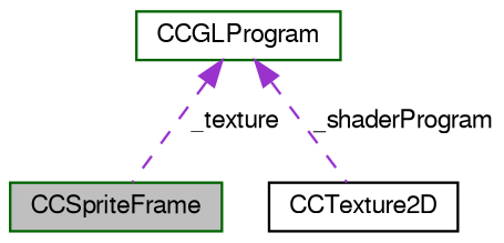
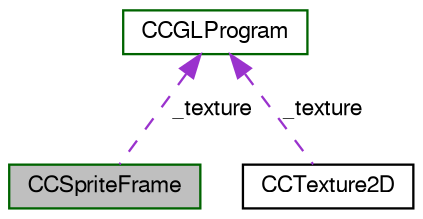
  digraph {
    node [color=darkgreen fontname=FreeSans fontsize=10 shape=record]
    edge [color=darkorchid3 dir=back fontname=FreeSans fontsize=10 labelfontname=FreeSans labelfontsize=10 style=dashed]
    n1 [fillcolor=grey75 fontcolor=black height=0.2 label=CCSpriteFrame style=filled width=0.4]
    n2 [color=black height=0.2 label=CCTexture2D width=0.4]
    n3 [height=0.2 label=CCGLProgram width=0.4]
    n3 -> n1 [label=" _texture"]
-   n3 -> n2 [label=" _shaderProgram"]
+   n3 -> n2 [label=" _texture"]
  }
